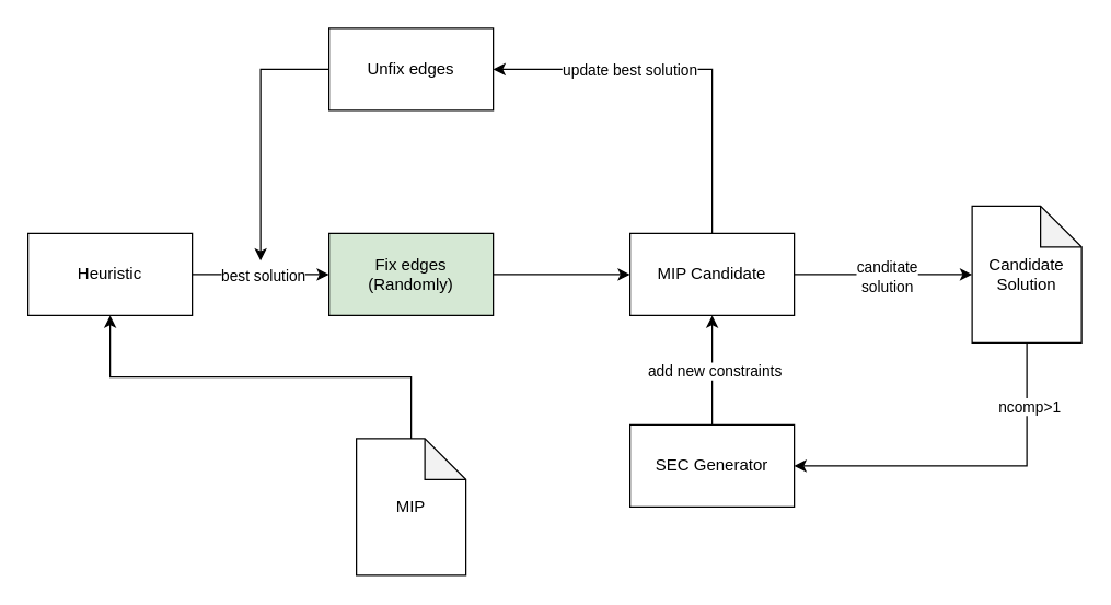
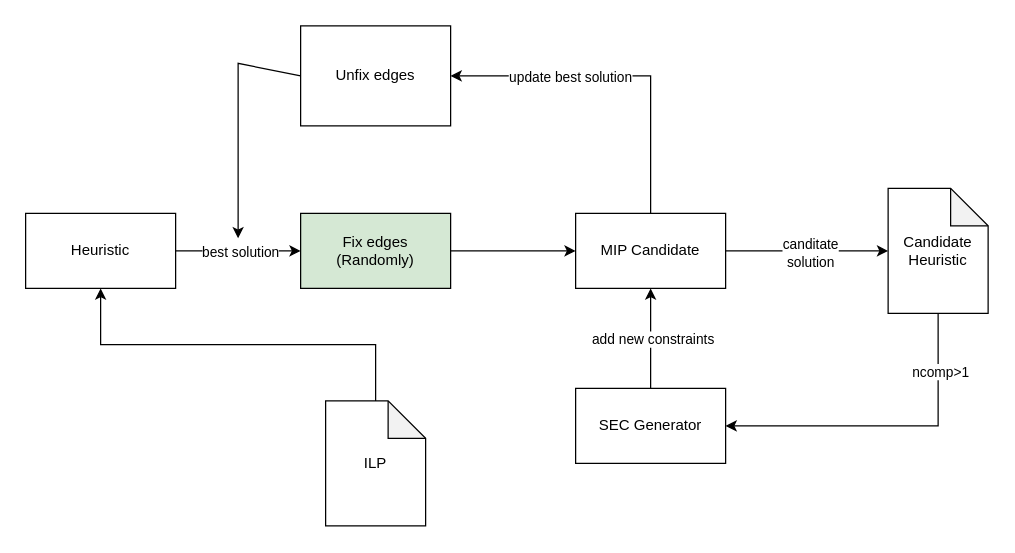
  <mxCell id="0" />
  <mxCell id="1" parent="0" />
  <mxCell id="2" style="edgeStyle=orthogonalEdgeStyle;rounded=0;orthogonalLoop=1;jettySize=auto;html=1;exitX=0.5;exitY=0;exitDx=0;exitDy=0;exitPerimeter=0;" edge="1" parent="1" source="3" target="15"><mxGeometry relative="1" as="geometry"><mxPoint x="350" y="110" as="targetPoint" /></mxGeometry></mxCell>
- <mxCell id="3" value="MIP" style="shape=note;whiteSpace=wrap;html=1;backgroundOutline=1;darkOpacity=0.05;" vertex="1" parent="1"><mxGeometry x="260" y="320" width="80" height="100" as="geometry" /></mxCell>
+ <mxCell id="3" value="ILP" style="shape=note;whiteSpace=wrap;html=1;backgroundOutline=1;darkOpacity=0.05;" vertex="1" parent="1"><mxGeometry x="260" y="320" width="80" height="100" as="geometry" /></mxCell>
  <mxCell id="4" value="MIP Candidate" style="rounded=0;whiteSpace=wrap;html=1;" vertex="1" parent="1"><mxGeometry x="460" y="170" width="120" height="60" as="geometry" /></mxCell>
  <mxCell id="5" style="edgeStyle=orthogonalEdgeStyle;rounded=0;orthogonalLoop=1;jettySize=auto;html=1;entryX=0.5;entryY=1;entryDx=0;entryDy=0;" edge="1" parent="1" source="7" target="4"><mxGeometry relative="1" as="geometry" /></mxCell>
  <mxCell id="6" value="add new constraints" style="edgeLabel;html=1;align=center;verticalAlign=middle;resizable=0;points=[];" vertex="1" connectable="0" parent="5"><mxGeometry x="0.008" y="-1" relative="1" as="geometry"><mxPoint as="offset" /></mxGeometry></mxCell>
  <mxCell id="7" value="SEC Generator" style="rounded=0;whiteSpace=wrap;html=1;" vertex="1" parent="1"><mxGeometry x="460" y="310" width="120" height="60" as="geometry" /></mxCell>
  <mxCell id="8" style="edgeStyle=orthogonalEdgeStyle;rounded=0;orthogonalLoop=1;jettySize=auto;html=1;exitX=0.5;exitY=1;exitDx=0;exitDy=0;exitPerimeter=0;entryX=1;entryY=0.5;entryDx=0;entryDy=0;" edge="1" parent="1" source="10" target="7"><mxGeometry relative="1" as="geometry" /></mxCell>
  <mxCell id="9" value="ncomp&amp;gt;1" style="edgeLabel;html=1;align=center;verticalAlign=middle;resizable=0;points=[];" vertex="1" connectable="0" parent="8"><mxGeometry x="-0.646" y="1" relative="1" as="geometry"><mxPoint as="offset" /></mxGeometry></mxCell>
- <mxCell id="10" value="Candidate&lt;div&gt;Solution&lt;/div&gt;" style="shape=note;whiteSpace=wrap;html=1;backgroundOutline=1;darkOpacity=0.05;" vertex="1" parent="1"><mxGeometry x="710" y="150" width="80" height="100" as="geometry" /></mxCell>
+ <mxCell id="10" value="Candidate&lt;div&gt;Heuristic&lt;/div&gt;" style="shape=note;whiteSpace=wrap;html=1;backgroundOutline=1;darkOpacity=0.05;" vertex="1" parent="1"><mxGeometry x="710" y="150" width="80" height="100" as="geometry" /></mxCell>
  <mxCell id="11" style="edgeStyle=orthogonalEdgeStyle;rounded=0;orthogonalLoop=1;jettySize=auto;html=1;exitX=1;exitY=0.5;exitDx=0;exitDy=0;entryX=0;entryY=0.5;entryDx=0;entryDy=0;entryPerimeter=0;" edge="1" parent="1" source="4" target="10"><mxGeometry relative="1" as="geometry" /></mxCell>
  <mxCell id="12" value="canditate&lt;div&gt;solution&lt;/div&gt;" style="edgeLabel;html=1;align=center;verticalAlign=middle;resizable=0;points=[];" vertex="1" connectable="0" parent="11"><mxGeometry x="0.034" y="-1" relative="1" as="geometry"><mxPoint as="offset" /></mxGeometry></mxCell>
  <mxCell id="13" style="edgeStyle=orthogonalEdgeStyle;rounded=0;orthogonalLoop=1;jettySize=auto;html=1;exitX=0.5;exitY=0;exitDx=0;exitDy=0;entryX=1;entryY=0.5;entryDx=0;entryDy=0;" edge="1" parent="1" source="4" target="20"><mxGeometry relative="1" as="geometry"><mxPoint x="520" y="60" as="targetPoint" /></mxGeometry></mxCell>
  <mxCell id="14" value="update best solution" style="edgeLabel;html=1;align=center;verticalAlign=middle;resizable=0;points=[];fontFamily=Helvetica;fontSize=11;fontColor=default;labelBackgroundColor=default;fillColor=none;gradientColor=none;" vertex="1" connectable="0" parent="13"><mxGeometry x="0.011" relative="1" as="geometry"><mxPoint x="-39" as="offset" /></mxGeometry></mxCell>
  <mxCell id="15" value="Heuristic" style="rounded=0;whiteSpace=wrap;html=1;" vertex="1" parent="1"><mxGeometry x="20" y="170" width="120" height="60" as="geometry" /></mxCell>
  <mxCell id="16" value="" style="endArrow=classic;html=1;rounded=0;exitX=1;exitY=0.5;exitDx=0;exitDy=0;entryX=0;entryY=0.5;entryDx=0;entryDy=0;" edge="1" parent="1" source="15" target="18"><mxGeometry width="50" height="50" relative="1" as="geometry"><mxPoint x="600" y="420" as="sourcePoint" /><mxPoint x="240" y="210" as="targetPoint" /></mxGeometry></mxCell>
  <mxCell id="17" value="best solution" style="edgeLabel;html=1;align=center;verticalAlign=middle;resizable=0;points=[];fontFamily=Helvetica;fontSize=11;fontColor=default;labelBackgroundColor=default;fillColor=none;gradientColor=none;" vertex="1" connectable="0" parent="16"><mxGeometry x="0.01" relative="1" as="geometry"><mxPoint as="offset" /></mxGeometry></mxCell>
  <mxCell id="18" value="Fix edges&lt;div&gt;(Randomly)&lt;/div&gt;" style="rounded=0;whiteSpace=wrap;html=1;fillColor=#d5e8d4;" vertex="1" parent="1"><mxGeometry x="240" y="170" width="120" height="60" as="geometry" /></mxCell>
  <mxCell id="19" value="" style="endArrow=classic;html=1;rounded=0;exitX=1;exitY=0.5;exitDx=0;exitDy=0;" edge="1" parent="1" source="18" target="4"><mxGeometry width="50" height="50" relative="1" as="geometry"><mxPoint x="190" y="320" as="sourcePoint" /><mxPoint x="240" y="270" as="targetPoint" /></mxGeometry></mxCell>
- <mxCell id="20" value="Unfix edges" style="rounded=0;whiteSpace=wrap;html=1;" vertex="1" parent="1"><mxGeometry x="240" y="20" width="120" height="60" as="geometry" /></mxCell>
+ <mxCell id="20" value="Unfix edges" style="rounded=0;whiteSpace=wrap;html=1;" vertex="1" parent="1"><mxGeometry x="240" y="20" width="120" height="80" as="geometry" /></mxCell>
  <mxCell id="21" value="" style="endArrow=classic;html=1;rounded=0;exitX=0;exitY=0.5;exitDx=0;exitDy=0;" edge="1" parent="1" source="20"><mxGeometry width="50" height="50" relative="1" as="geometry"><mxPoint x="380" y="270" as="sourcePoint" /><mxPoint x="190" y="190" as="targetPoint" /><Array as="points"><mxPoint x="190" y="50" /></Array></mxGeometry></mxCell>
